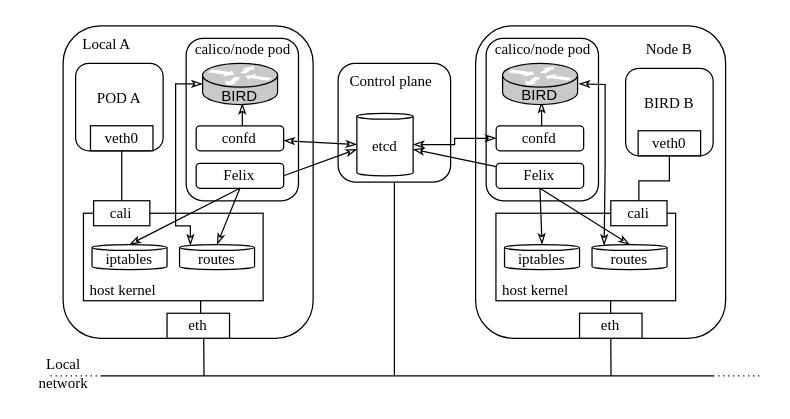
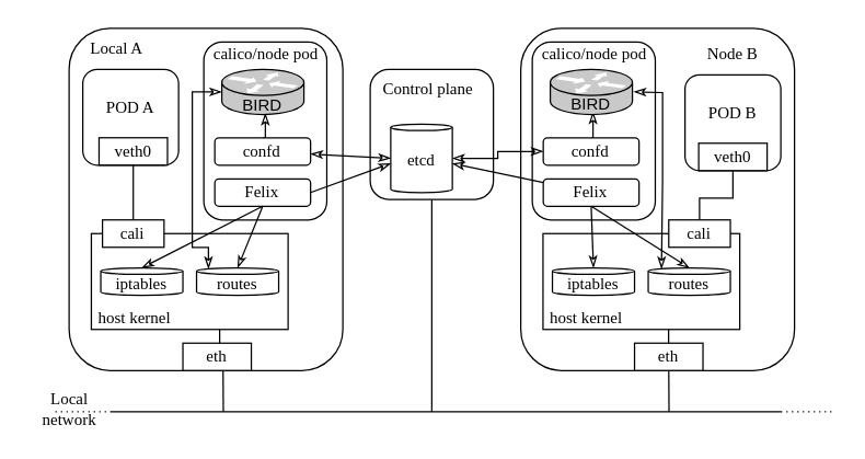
  <mxCell id="0" />
  <mxCell id="1" parent="0" />
  <mxCell id="2" value="" style="rounded=1;whiteSpace=wrap;html=1;fillColor=none;" parent="1" vertex="1"><mxGeometry x="50" y="20" width="200" height="250" as="geometry" /></mxCell>
  <mxCell id="3" style="edgeStyle=orthogonalEdgeStyle;rounded=0;orthogonalLoop=1;jettySize=auto;html=1;entryX=0;entryY=0.5;entryDx=0;entryDy=0;endArrow=none;endFill=0;" parent="1" source="4" target="9" edge="1"><mxGeometry relative="1" as="geometry"><Array as="points"><mxPoint x="160" y="260" /></Array></mxGeometry></mxCell>
  <mxCell id="4" value="" style="rounded=0;whiteSpace=wrap;html=1;fillColor=none;" parent="1" vertex="1"><mxGeometry x="66.25" y="170" width="143.75" height="70" as="geometry" /></mxCell>
  <mxCell id="5" value="&lt;font face=&quot;newcomputermodern&quot;&gt;POD A&lt;br&gt;&lt;br&gt;&lt;/font&gt;" style="rounded=1;whiteSpace=wrap;html=1;fillColor=none;" parent="1" vertex="1"><mxGeometry x="60" y="50" width="70" height="70" as="geometry" /></mxCell>
  <mxCell id="6" value="&lt;font face=&quot;newcomputermodern&quot;&gt;Local A&lt;/font&gt;" style="text;html=1;align=center;verticalAlign=middle;whiteSpace=wrap;rounded=0;" parent="1" vertex="1"><mxGeometry x="55" y="20" width="60" height="30" as="geometry" /></mxCell>
  <mxCell id="7" style="edgeStyle=orthogonalEdgeStyle;rounded=0;orthogonalLoop=1;jettySize=auto;html=1;exitX=0.5;exitY=1;exitDx=0;exitDy=0;entryX=0.5;entryY=0;entryDx=0;entryDy=0;endArrow=none;endFill=0;" parent="1" source="8" target="10" edge="1"><mxGeometry relative="1" as="geometry" /></mxCell>
  <mxCell id="8" value="&lt;div&gt;veth0&lt;/div&gt;" style="rounded=0;whiteSpace=wrap;html=1;fontFamily=newcomputermodern;" parent="1" vertex="1"><mxGeometry x="71.88" y="100" width="50" height="20" as="geometry" /></mxCell>
  <mxCell id="9" value="eth" style="rounded=0;whiteSpace=wrap;html=1;fontFamily=newcomputermodern;" parent="1" vertex="1"><mxGeometry x="133.13" y="250" width="50" height="20" as="geometry" /></mxCell>
  <mxCell id="10" value="&lt;font face=&quot;newcomputermodern&quot;&gt;cali&lt;/font&gt;" style="rounded=0;whiteSpace=wrap;html=1;" parent="1" vertex="1"><mxGeometry x="74.38" y="160" width="45" height="20" as="geometry" /></mxCell>
  <mxCell id="11" style="edgeStyle=orthogonalEdgeStyle;rounded=0;orthogonalLoop=1;jettySize=auto;html=1;exitX=0.5;exitY=1;exitDx=0;exitDy=0;endArrow=none;endFill=0;" parent="1" edge="1"><mxGeometry relative="1" as="geometry"><mxPoint x="488.32" y="300" as="targetPoint" /><mxPoint x="488.13" y="270" as="sourcePoint" /></mxGeometry></mxCell>
  <mxCell id="12" value="" style="endArrow=none;html=1;rounded=0;" parent="1" edge="1"><mxGeometry width="50" height="50" relative="1" as="geometry"><mxPoint x="80" y="300" as="sourcePoint" /><mxPoint x="570" y="300" as="targetPoint" /></mxGeometry></mxCell>
  <mxCell id="13" value="" style="endArrow=none;dashed=1;html=1;dashPattern=1 3;strokeWidth=1;rounded=0;" parent="1" edge="1"><mxGeometry width="50" height="50" relative="1" as="geometry"><mxPoint x="570" y="300" as="sourcePoint" /><mxPoint x="610" y="300" as="targetPoint" /></mxGeometry></mxCell>
  <mxCell id="14" value="&lt;font face=&quot;newcomputermodern&quot;&gt;Local network&lt;/font&gt;" style="text;html=1;align=center;verticalAlign=middle;whiteSpace=wrap;rounded=0;" parent="1" vertex="1"><mxGeometry x="20" y="283" width="61" height="30" as="geometry" /></mxCell>
  <mxCell id="15" style="edgeStyle=orthogonalEdgeStyle;rounded=0;orthogonalLoop=1;jettySize=auto;html=1;exitX=0.5;exitY=1;exitDx=0;exitDy=0;endArrow=none;endFill=0;" parent="1" edge="1"><mxGeometry relative="1" as="geometry"><mxPoint x="162.69" y="300" as="targetPoint" /><mxPoint x="162.5" y="270" as="sourcePoint" /></mxGeometry></mxCell>
  <mxCell id="16" value="" style="endArrow=none;dashed=1;html=1;dashPattern=1 3;strokeWidth=1;rounded=0;" parent="1" edge="1"><mxGeometry width="50" height="50" relative="1" as="geometry"><mxPoint x="40" y="300" as="sourcePoint" /><mxPoint x="80" y="300" as="targetPoint" /></mxGeometry></mxCell>
  <mxCell id="17" value="&lt;font face=&quot;newcomputermodern&quot;&gt;host kernel&lt;/font&gt;" style="text;html=1;align=center;verticalAlign=middle;whiteSpace=wrap;rounded=0;" parent="1" vertex="1"><mxGeometry x="63.13" y="217" width="70" height="30" as="geometry" /></mxCell>
  <mxCell id="18" value="&lt;font face=&quot;newcomputermodern&quot;&gt;iptables&lt;/font&gt;" style="shape=cylinder3;whiteSpace=wrap;html=1;boundedLbl=1;backgroundOutline=1;size=2.389;" parent="1" vertex="1"><mxGeometry x="73.13" y="195" width="60" height="20" as="geometry" /></mxCell>
  <mxCell id="19" value="&lt;font face=&quot;newcomputermodern&quot;&gt;routes&lt;/font&gt;" style="shape=cylinder3;whiteSpace=wrap;html=1;boundedLbl=1;backgroundOutline=1;size=2.389;" parent="1" vertex="1"><mxGeometry x="143.13" y="195" width="60" height="20" as="geometry" /></mxCell>
  <mxCell id="20" value="&lt;font face=&quot;newcomputermodern&quot;&gt;&lt;br&gt;&lt;/font&gt;" style="rounded=1;whiteSpace=wrap;html=1;fillColor=none;" parent="1" vertex="1"><mxGeometry x="148.42" y="30" width="89.87" height="130" as="geometry" /></mxCell>
  <mxCell id="21" value="&lt;font face=&quot;newcomputermodern&quot;&gt;Felix&lt;/font&gt;" style="rounded=1;whiteSpace=wrap;html=1;" parent="1" vertex="1"><mxGeometry x="156.44" y="130" width="70" height="20" as="geometry" /></mxCell>
  <mxCell id="22" style="edgeStyle=orthogonalEdgeStyle;rounded=0;orthogonalLoop=1;jettySize=auto;html=1;exitX=0.5;exitY=0;exitDx=0;exitDy=0;entryX=0.5;entryY=1;entryDx=0;entryDy=0;endArrow=classicThin;endFill=0;" parent="1" source="23" target="25" edge="1"><mxGeometry relative="1" as="geometry" /></mxCell>
  <mxCell id="23" value="&lt;font face=&quot;newcomputermodern&quot;&gt;confd&lt;/font&gt;" style="rounded=1;whiteSpace=wrap;html=1;" parent="1" vertex="1"><mxGeometry x="156.43" y="100" width="70" height="20" as="geometry" /></mxCell>
  <mxCell id="24" value="" style="shape=mxgraph.cisco.routers.router;html=1;pointerEvents=1;dashed=0;fillColor=#C9C9C9;strokeColor=#000000;strokeWidth=1;verticalLabelPosition=bottom;verticalAlign=top;align=center;outlineConnect=0;" parent="1" vertex="1"><mxGeometry x="161.57" y="50" width="60" height="33" as="geometry" /></mxCell>
  <mxCell id="25" value="BIRD&amp;nbsp;" style="text;html=1;align=center;verticalAlign=middle;whiteSpace=wrap;rounded=0;" parent="1" vertex="1"><mxGeometry x="159.14" y="71" width="68.43" height="11" as="geometry" /></mxCell>
  <mxCell id="26" value="&lt;font face=&quot;newcomputermodern&quot;&gt;calico/node pod&lt;/font&gt;" style="text;html=1;align=center;verticalAlign=middle;whiteSpace=wrap;rounded=0;" parent="1" vertex="1"><mxGeometry x="149.43" y="24" width="90" height="30" as="geometry" /></mxCell>
  <mxCell id="27" style="rounded=0;orthogonalLoop=1;jettySize=auto;html=1;entryX=0.5;entryY=0;entryDx=0;entryDy=0;entryPerimeter=0;exitX=0.5;exitY=1;exitDx=0;exitDy=0;endArrow=classicThin;endFill=0;" parent="1" source="21" target="18" edge="1"><mxGeometry relative="1" as="geometry" /></mxCell>
  <mxCell id="28" style="rounded=0;orthogonalLoop=1;jettySize=auto;html=1;exitX=0.5;exitY=1;exitDx=0;exitDy=0;entryX=0.5;entryY=0;entryDx=0;entryDy=0;entryPerimeter=0;endArrow=classicThin;endFill=0;" parent="1" source="21" target="19" edge="1"><mxGeometry relative="1" as="geometry" /></mxCell>
  <mxCell id="29" style="edgeStyle=orthogonalEdgeStyle;rounded=0;orthogonalLoop=1;jettySize=auto;html=1;exitX=0;exitY=0.5;exitDx=0;exitDy=0;exitPerimeter=0;startArrow=classicThin;startFill=0;endArrow=classicThin;endFill=0;entryX=0.145;entryY=0;entryDx=0;entryDy=0.693;entryPerimeter=0;" parent="1" source="24" target="19" edge="1"><mxGeometry relative="1" as="geometry"><Array as="points"><mxPoint x="140" y="67" /><mxPoint x="140" y="180" /><mxPoint x="152" y="180" /></Array></mxGeometry></mxCell>
  <mxCell id="30" value="" style="rounded=1;whiteSpace=wrap;html=1;fillColor=none;" parent="1" vertex="1"><mxGeometry x="270" y="50" width="90" height="95" as="geometry" /></mxCell>
  <mxCell id="31" value="&lt;font face=&quot;newcomputermodern&quot;&gt;Control plane&lt;/font&gt;" style="text;html=1;align=center;verticalAlign=middle;whiteSpace=wrap;rounded=0;" parent="1" vertex="1"><mxGeometry x="270" y="50" width="85" height="30" as="geometry" /></mxCell>
  <mxCell id="32" style="edgeStyle=orthogonalEdgeStyle;rounded=0;orthogonalLoop=1;jettySize=auto;html=1;exitX=1;exitY=0.5;exitDx=0;exitDy=0;exitPerimeter=0;entryX=0;entryY=0.5;entryDx=0;entryDy=0;startArrow=classicThin;startFill=0;endArrow=classicThin;endFill=0;" parent="1" source="33" target="51" edge="1"><mxGeometry relative="1" as="geometry" /></mxCell>
  <mxCell id="33" value="&lt;font face=&quot;newcomputermodern&quot;&gt;etcd&lt;/font&gt;" style="shape=cylinder3;whiteSpace=wrap;html=1;boundedLbl=1;backgroundOutline=1;size=2.389;" parent="1" vertex="1"><mxGeometry x="285" y="90" width="45" height="50" as="geometry" /></mxCell>
  <mxCell id="34" style="rounded=0;orthogonalLoop=1;jettySize=auto;html=1;exitX=1;exitY=0.5;exitDx=0;exitDy=0;entryX=0;entryY=0;entryDx=0;entryDy=28.806;entryPerimeter=0;endArrow=classicThin;endFill=0;" parent="1" source="21" target="33" edge="1"><mxGeometry relative="1" as="geometry" /></mxCell>
  <mxCell id="35" style="rounded=0;orthogonalLoop=1;jettySize=auto;html=1;entryX=0;entryY=0.5;entryDx=0;entryDy=0;entryPerimeter=0;endArrow=classicThin;endFill=0;startArrow=classicThin;startFill=0;" parent="1" source="23" target="33" edge="1"><mxGeometry relative="1" as="geometry" /></mxCell>
  <mxCell id="36" value="" style="rounded=1;whiteSpace=wrap;html=1;fillColor=none;" parent="1" vertex="1"><mxGeometry x="380" y="20" width="200" height="250" as="geometry" /></mxCell>
  <mxCell id="37" style="edgeStyle=orthogonalEdgeStyle;rounded=0;orthogonalLoop=1;jettySize=auto;html=1;entryX=0;entryY=0.5;entryDx=0;entryDy=0;endArrow=none;endFill=0;" parent="1" source="38" target="43" edge="1"><mxGeometry relative="1" as="geometry"><Array as="points"><mxPoint x="488" y="260" /></Array></mxGeometry></mxCell>
  <mxCell id="38" value="" style="rounded=0;whiteSpace=wrap;html=1;fillColor=none;" parent="1" vertex="1"><mxGeometry x="396.25" y="170" width="143.75" height="70" as="geometry" /></mxCell>
- <mxCell id="39" value="&lt;font face=&quot;newcomputermodern&quot;&gt;BIRD B&lt;br&gt;&lt;br&gt;&lt;/font&gt;" style="rounded=1;whiteSpace=wrap;html=1;fillColor=none;" parent="1" vertex="1"><mxGeometry x="500" y="54" width="70" height="70" as="geometry" /></mxCell>
+ <mxCell id="39" value="&lt;font face=&quot;newcomputermodern&quot;&gt;POD B&lt;br&gt;&lt;br&gt;&lt;/font&gt;" style="rounded=1;whiteSpace=wrap;html=1;fillColor=none;" parent="1" vertex="1"><mxGeometry x="500" y="54" width="70" height="70" as="geometry" /></mxCell>
  <mxCell id="40" value="&lt;font face=&quot;newcomputermodern&quot;&gt;Node B&lt;/font&gt;" style="text;html=1;align=center;verticalAlign=middle;whiteSpace=wrap;rounded=0;" parent="1" vertex="1"><mxGeometry x="505" y="24" width="60" height="30" as="geometry" /></mxCell>
  <mxCell id="41" style="edgeStyle=orthogonalEdgeStyle;rounded=0;orthogonalLoop=1;jettySize=auto;html=1;exitX=0.5;exitY=1;exitDx=0;exitDy=0;entryX=0.5;entryY=0;entryDx=0;entryDy=0;endArrow=none;endFill=0;" parent="1" source="42" target="44" edge="1"><mxGeometry relative="1" as="geometry" /></mxCell>
  <mxCell id="42" value="&lt;div&gt;veth0&lt;/div&gt;" style="rounded=0;whiteSpace=wrap;html=1;fontFamily=newcomputermodern;" parent="1" vertex="1"><mxGeometry x="510" y="104" width="50" height="20" as="geometry" /></mxCell>
  <mxCell id="43" value="eth" style="rounded=0;whiteSpace=wrap;html=1;fontFamily=newcomputermodern;" parent="1" vertex="1"><mxGeometry x="463.13" y="250" width="50" height="20" as="geometry" /></mxCell>
  <mxCell id="44" value="&lt;font face=&quot;newcomputermodern&quot;&gt;cali&lt;/font&gt;" style="rounded=0;whiteSpace=wrap;html=1;" parent="1" vertex="1"><mxGeometry x="488.13" y="160" width="45" height="20" as="geometry" /></mxCell>
  <mxCell id="45" value="&lt;font face=&quot;newcomputermodern&quot;&gt;host kernel&lt;/font&gt;" style="text;html=1;align=center;verticalAlign=middle;whiteSpace=wrap;rounded=0;" parent="1" vertex="1"><mxGeometry x="393.13" y="217" width="70" height="30" as="geometry" /></mxCell>
  <mxCell id="46" value="&lt;font face=&quot;newcomputermodern&quot;&gt;iptables&lt;/font&gt;" style="shape=cylinder3;whiteSpace=wrap;html=1;boundedLbl=1;backgroundOutline=1;size=2.389;" parent="1" vertex="1"><mxGeometry x="403.13" y="195" width="60" height="20" as="geometry" /></mxCell>
  <mxCell id="47" value="&lt;font face=&quot;newcomputermodern&quot;&gt;routes&lt;/font&gt;" style="shape=cylinder3;whiteSpace=wrap;html=1;boundedLbl=1;backgroundOutline=1;size=2.389;" parent="1" vertex="1"><mxGeometry x="473.13" y="195" width="60" height="20" as="geometry" /></mxCell>
  <mxCell id="48" value="&lt;font face=&quot;newcomputermodern&quot;&gt;&lt;br&gt;&lt;/font&gt;" style="rounded=1;whiteSpace=wrap;html=1;fillColor=none;" parent="1" vertex="1"><mxGeometry x="388.42" y="30" width="89.87" height="130" as="geometry" /></mxCell>
  <mxCell id="49" value="&lt;font face=&quot;newcomputermodern&quot;&gt;Felix&lt;/font&gt;" style="rounded=1;whiteSpace=wrap;html=1;" parent="1" vertex="1"><mxGeometry x="396.44" y="130" width="70" height="20" as="geometry" /></mxCell>
  <mxCell id="50" style="edgeStyle=orthogonalEdgeStyle;rounded=0;orthogonalLoop=1;jettySize=auto;html=1;exitX=0.5;exitY=0;exitDx=0;exitDy=0;entryX=0.5;entryY=1;entryDx=0;entryDy=0;endArrow=classicThin;endFill=0;" parent="1" source="51" target="53" edge="1"><mxGeometry relative="1" as="geometry" /></mxCell>
  <mxCell id="51" value="&lt;font face=&quot;newcomputermodern&quot;&gt;confd&lt;/font&gt;" style="rounded=1;whiteSpace=wrap;html=1;" parent="1" vertex="1"><mxGeometry x="396.43" y="100" width="70" height="20" as="geometry" /></mxCell>
  <mxCell id="52" value="" style="shape=mxgraph.cisco.routers.router;html=1;pointerEvents=1;dashed=0;fillColor=#C9C9C9;strokeColor=#000000;strokeWidth=1;verticalLabelPosition=bottom;verticalAlign=top;align=center;outlineConnect=0;" parent="1" vertex="1"><mxGeometry x="401.57" y="50" width="60" height="33" as="geometry" /></mxCell>
  <mxCell id="53" value="BIRD&amp;nbsp;" style="text;html=1;align=center;verticalAlign=middle;whiteSpace=wrap;rounded=0;" parent="1" vertex="1"><mxGeometry x="398.57" y="70" width="68.43" height="11" as="geometry" /></mxCell>
  <mxCell id="54" value="&lt;font face=&quot;newcomputermodern&quot;&gt;calico/node pod&lt;/font&gt;" style="text;html=1;align=center;verticalAlign=middle;whiteSpace=wrap;rounded=0;" parent="1" vertex="1"><mxGeometry x="389.43" y="24" width="90" height="30" as="geometry" /></mxCell>
  <mxCell id="55" style="rounded=0;orthogonalLoop=1;jettySize=auto;html=1;entryX=0.5;entryY=0;entryDx=0;entryDy=0;entryPerimeter=0;exitX=0.5;exitY=1;exitDx=0;exitDy=0;endArrow=classicThin;endFill=0;" parent="1" source="49" target="46" edge="1"><mxGeometry relative="1" as="geometry" /></mxCell>
  <mxCell id="56" style="rounded=0;orthogonalLoop=1;jettySize=auto;html=1;exitX=0.5;exitY=1;exitDx=0;exitDy=0;entryX=0.5;entryY=0;entryDx=0;entryDy=0;entryPerimeter=0;endArrow=classicThin;endFill=0;" parent="1" source="49" target="47" edge="1"><mxGeometry relative="1" as="geometry" /></mxCell>
  <mxCell id="57" style="edgeStyle=orthogonalEdgeStyle;rounded=0;orthogonalLoop=1;jettySize=auto;html=1;exitX=1;exitY=0.5;exitDx=0;exitDy=0;exitPerimeter=0;entryX=0.145;entryY=0;entryDx=0;entryDy=0.693;entryPerimeter=0;endArrow=classicThin;endFill=0;startArrow=classicThin;startFill=0;" parent="1" edge="1"><mxGeometry relative="1" as="geometry"><mxPoint x="462.57" y="66.5" as="sourcePoint" /><mxPoint x="482.83" y="195.693" as="targetPoint" /></mxGeometry></mxCell>
  <mxCell id="58" value="" style="endArrow=none;html=1;rounded=0;entryX=0.5;entryY=1;entryDx=0;entryDy=0;" parent="1" target="30" edge="1"><mxGeometry width="50" height="50" relative="1" as="geometry"><mxPoint x="315" y="300" as="sourcePoint" /><mxPoint x="380" y="140" as="targetPoint" /></mxGeometry></mxCell>
  <mxCell id="59" style="rounded=0;orthogonalLoop=1;jettySize=auto;html=1;entryX=1;entryY=0;entryDx=0;entryDy=28.806;entryPerimeter=0;endArrow=classicThin;endFill=0;" parent="1" source="49" target="33" edge="1"><mxGeometry relative="1" as="geometry" /></mxCell>
